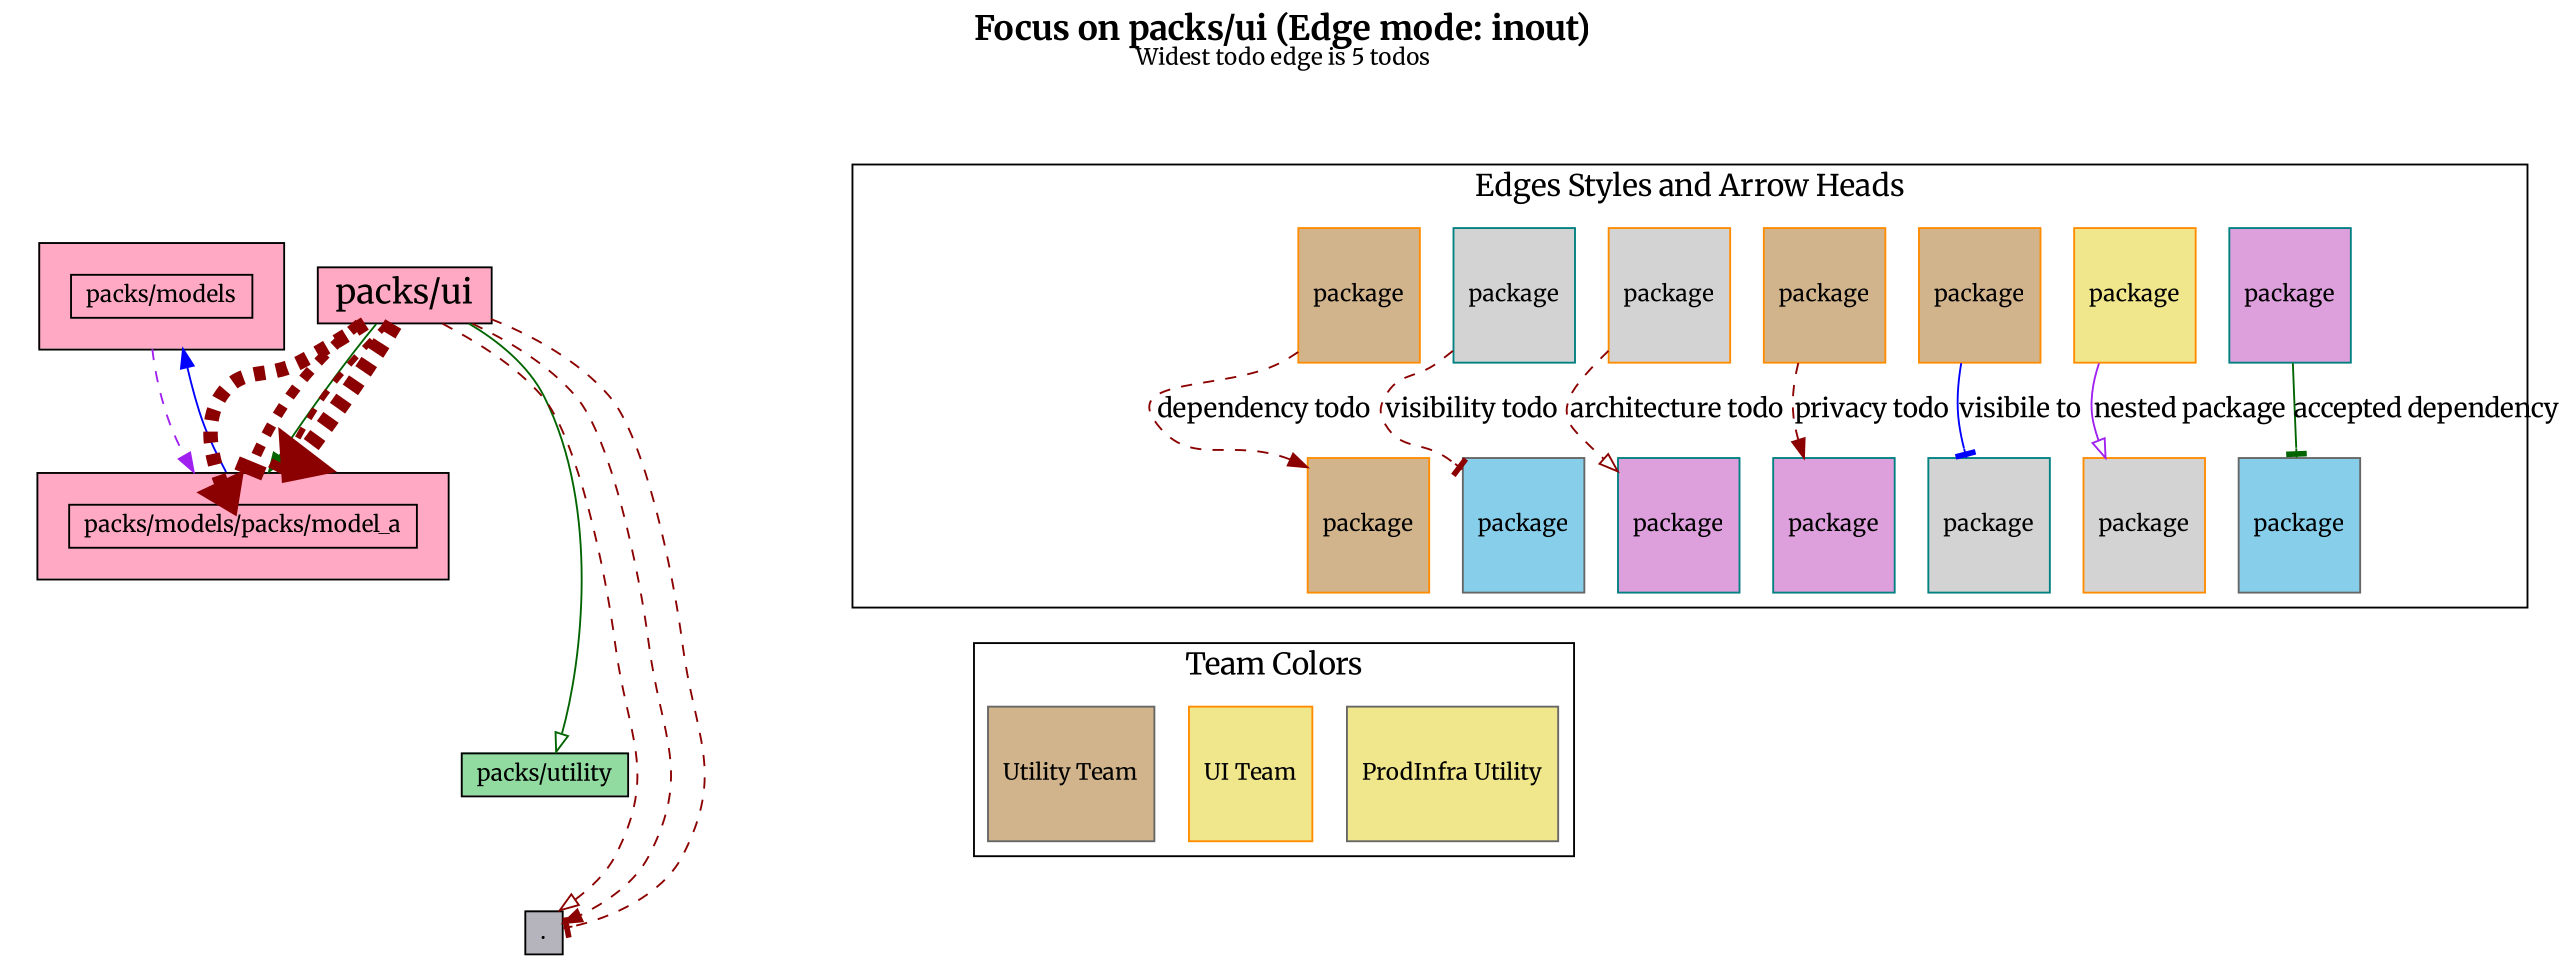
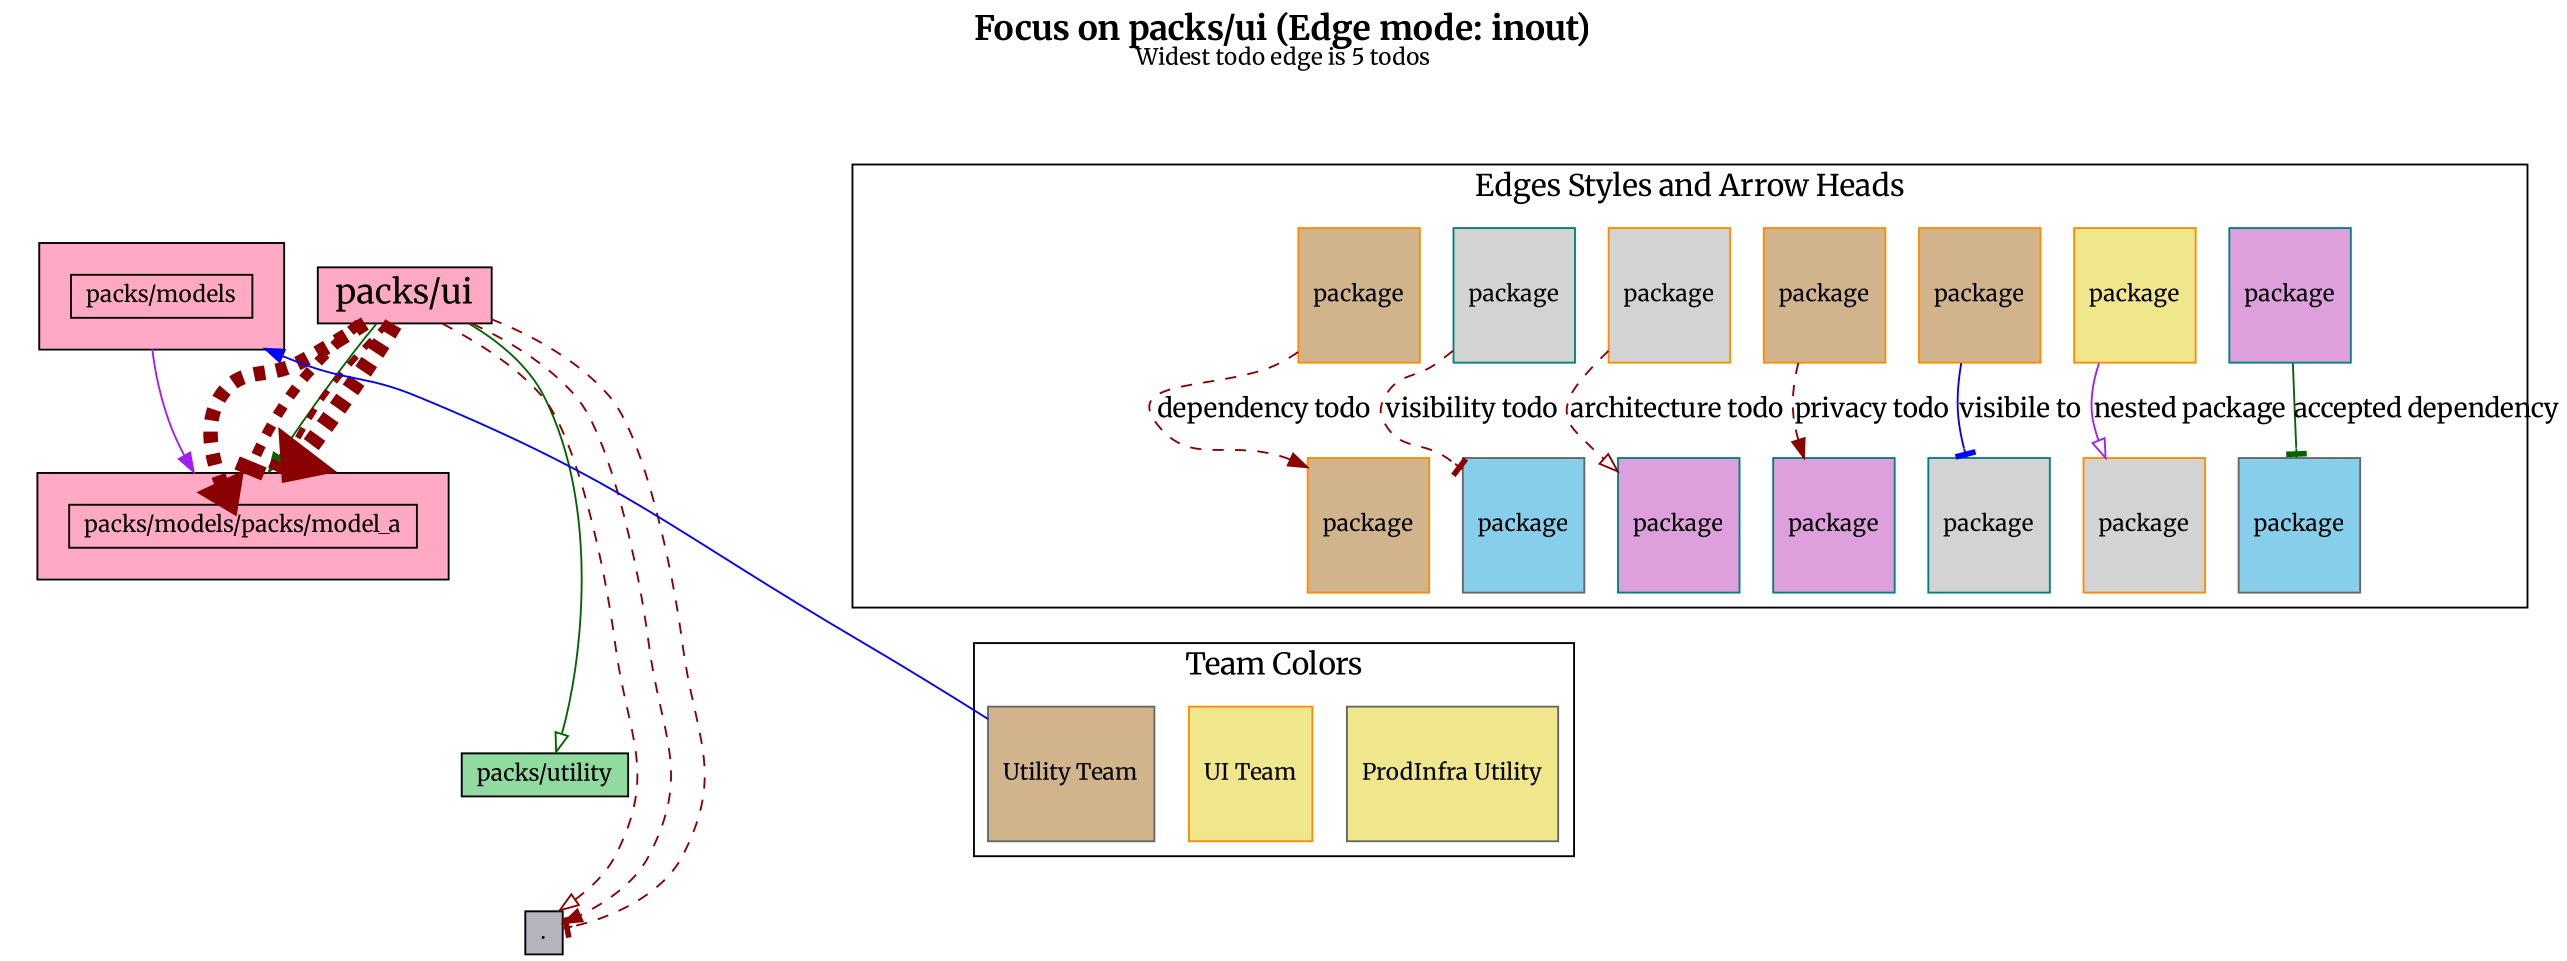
  digraph {
    fontname=Merriweather
    fontsize=18
    label=<<b>Focus on packs/ui (Edge mode: inout)</b><br/><font point-size='12'>Widest todo edge is 5 todos</font>>
    labelloc=t
    rankdir=TD
    node [color=darkorange fillcolor=tan fontcolor=black fontname=Merriweather fontsize=12 shape=box style=filled]
    edge [color=darkred fontname=Merriweather style=dashed]
    n1 [color=black fillcolor="#FFA9C5" fontsize=12.0 height=1.0 label=<                 <table border='0' cellborder='1' cellspacing='0' cellpadding='16'><tr><td>                   <table border='0' cellborder='1' cellspacing='0' cellpadding='4'>                     <tr> <td port='private'> packs/models </td> </tr>                   </table>                 </td></tr></table>               > shape=plain]
    n2 [color=black fillcolor="#FFA9C5" fontsize=12.0 height=1.0 label=<                 <table border='0' cellborder='1' cellspacing='0' cellpadding='16'><tr><td>                   <table border='0' cellborder='1' cellspacing='0' cellpadding='4'>                     <tr> <td port='private'> packs/models/packs/model_a </td> </tr>                   </table>                 </td></tr></table>               > shape=plain]
    n3 [color=black fillcolor="#FFA9C5" fontsize=18.0 height=1.0 label=<                 <table border='0' cellborder='1' cellspacing='0' cellpadding='4'>                   <tr> <td align='left'> packs/ui </td> </tr>                 </table>               > shape=plain]
    n4 [color=black fillcolor="#91DBA0" fontsize=12.0 height=1.0 label=<                 <table border='0' cellborder='1' cellspacing='0' cellpadding='4'>                   <tr> <td align='left'> packs/utility </td> </tr>                 </table>               > shape=plain]
    n5 [color=black fillcolor="#B5B4BD" fontsize=12.0 height=1.0 label=<                 <table border='0' cellborder='1' cellspacing='0' cellpadding='4'>                   <tr> <td align='left'> . </td> </tr>                 </table>               > shape=plain]
    n6 [color=teal fillcolor=plum height=1.0 label=package]
    n7 [color=gray40 fillcolor=skyblue height=1.0 label=package]
    n8 [fillcolor=khaki height=1.0 label=package]
    n9 [fillcolor=lightgrey height=1.0 label=package]
    n10 [height=1.0 label=package]
    n11 [color=teal fillcolor=lightgrey height=1.0 label=package]
    n12 [height=1.0 label=package]
    n13 [color=teal fillcolor=plum height=1.0 label=package]
    n14 [fillcolor=lightgrey height=1.0 label=package]
    n15 [color=teal fillcolor=plum height=1.0 label=package]
    n16 [color=teal fillcolor=lightgrey height=1.0 label=package]
    n17 [color=gray40 fillcolor=skyblue height=1.0 label=package]
    n18 [height=1.0 label=package]
    n19 [height=1.0 label=package]
    LEGEND_NODE_1 [color=black fillcolor=white fontsize=26.0 height=0 peripheries=0 shape=plain style=invis width=0]
    LEGEND_NODE_2 [color=black fillcolor=white fontsize=26.0 height=0 peripheries=0 shape=plain style=invis width=0]
    n22 [color=gray40 fillcolor=khaki height=1.0 label="ProdInfra Utility"]
    n23 [fillcolor=khaki height=1.0 label="UI Team"]
    n24 [color=gray40 height=1.0 label="Utility Team"]
    subgraph sub_1 {
      cluster=true
      color=darkgrey
      fillcolor=lightblue
      label=app
      rank=0
      shape=box
      style=filled
      n1
      n2
      n3
    }
    subgraph sub_2 {
      cluster=true
      color=darkgrey
      fillcolor=lightblue
      label=utilities
      rank=1
      shape=box
      style=filled
      n4
    }
    subgraph sub_3 {
      cluster=false
      color=darkgrey
      fillcolor=lightblue
      shape=box
      style=filled
      n5
    }
    subgraph cluster_4 {
      fontsize=16
      label="Edges Styles and Arrow Heads"
      n6
      n7
      n8
      n9
      n10
      n11
      n12
      n13
      n14
      n15
      n16
      n17
      n18
      n19
      LEGEND_NODE_1
      LEGEND_NODE_2
    }
    subgraph cluster_5 {
      fontsize=16
      label="Team Colors"
      n22
      n23
      n24
    }
-   n1 -> n2 [arrowhead=normal color=purple]
+   n1 -> n2 [arrowhead=normal color=purple style=""]
    n1 -> n4 [style=invis color=""]
-   n2 -> n1 [arrowhead=normal color=blue constraint=false style=""]
+   n24 -> n1 [arrowhead=normal color=blue constraint=false style=""]
    n2 -> n4 [style=invis color=""]
    n3 -> n2 [arrowhead=normal color=darkgreen style=""]
    n3 -> n2 [arrowhead=onormal constraint=false penwidth=10.0]
    n3 -> n2 [arrowhead=onormal constraint=false headport=private penwidth=7.75]
    n3 -> n2 [arrowhead=tee constraint=false penwidth=5.5]
    n3 -> n2 [arrowhead=tee constraint=false penwidth=3.25]
    n3 -> n4 [style=invis color=""]
    n3 -> n4 [arrowhead=onormal color=darkgreen style=""]
    n3 -> n5 [arrowhead=onormal constraint=false penwidth=1.0]
    n3 -> n5 [arrowhead=normal constraint=false penwidth=1.0]
    n3 -> n5 [arrowhead=tee constraint=false penwidth=1.0]
    n4 -> n5 [style=invis color=""]
    n6 -> n7 [arrowhead=tee color=darkgreen label="accepted dependency" style=""]
    n8 -> n9 [arrowhead=onormal color=purple label="nested package" style=""]
    n10 -> n11 [arrowhead=tee color=blue label="visibile to" style=""]
    n12 -> n13 [arrowhead=normal label="privacy todo"]
    n14 -> n15 [arrowhead=onormal label="architecture todo"]
    n16 -> n17 [arrowhead=tee label="visibility todo"]
    n18 -> n19 [arrowhead=normal label="dependency todo"]
    LEGEND_NODE_1 -> LEGEND_NODE_2 [style=invis color=""]
    LEGEND_NODE_2 -> n24 [style=invis color=""]
  }
